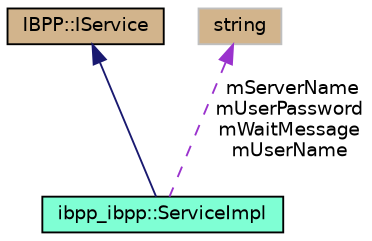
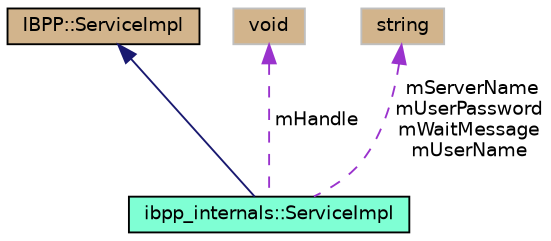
  digraph {
    node [color=black fillcolor=tan fontname=Helvetica fontsize=10 shape=record style=filled]
    edge [color=darkorchid3 dir=back fontname=Helvetica fontsize=10 labelfontname=Helvetica labelfontsize=10 style=dashed]
-   n1 [fillcolor=aquamarine fontcolor=black height=0.2 label="ibpp_ibpp::ServiceImpl" width=0.4]
-   n2 [height=0.2 label="IBPP::IService" width=0.4]
+   n1 [fillcolor=aquamarine fontcolor=black height=0.2 label="ibpp_internals::ServiceImpl" width=0.4]
+   n2 [height=0.2 label="IBPP::ServiceImpl" width=0.4]
+   n3 [color=grey75 height=0.2 label=void width=0.4]
    n4 [color=grey75 height=0.2 label=string width=0.4]
    n2 -> n1 [color=midnightblue style=solid]
+   n3 -> n1 [label=" mHandle"]
    n4 -> n1 [label=" mServerName\nmUserPassword\nmWaitMessage\nmUserName"]
  }
